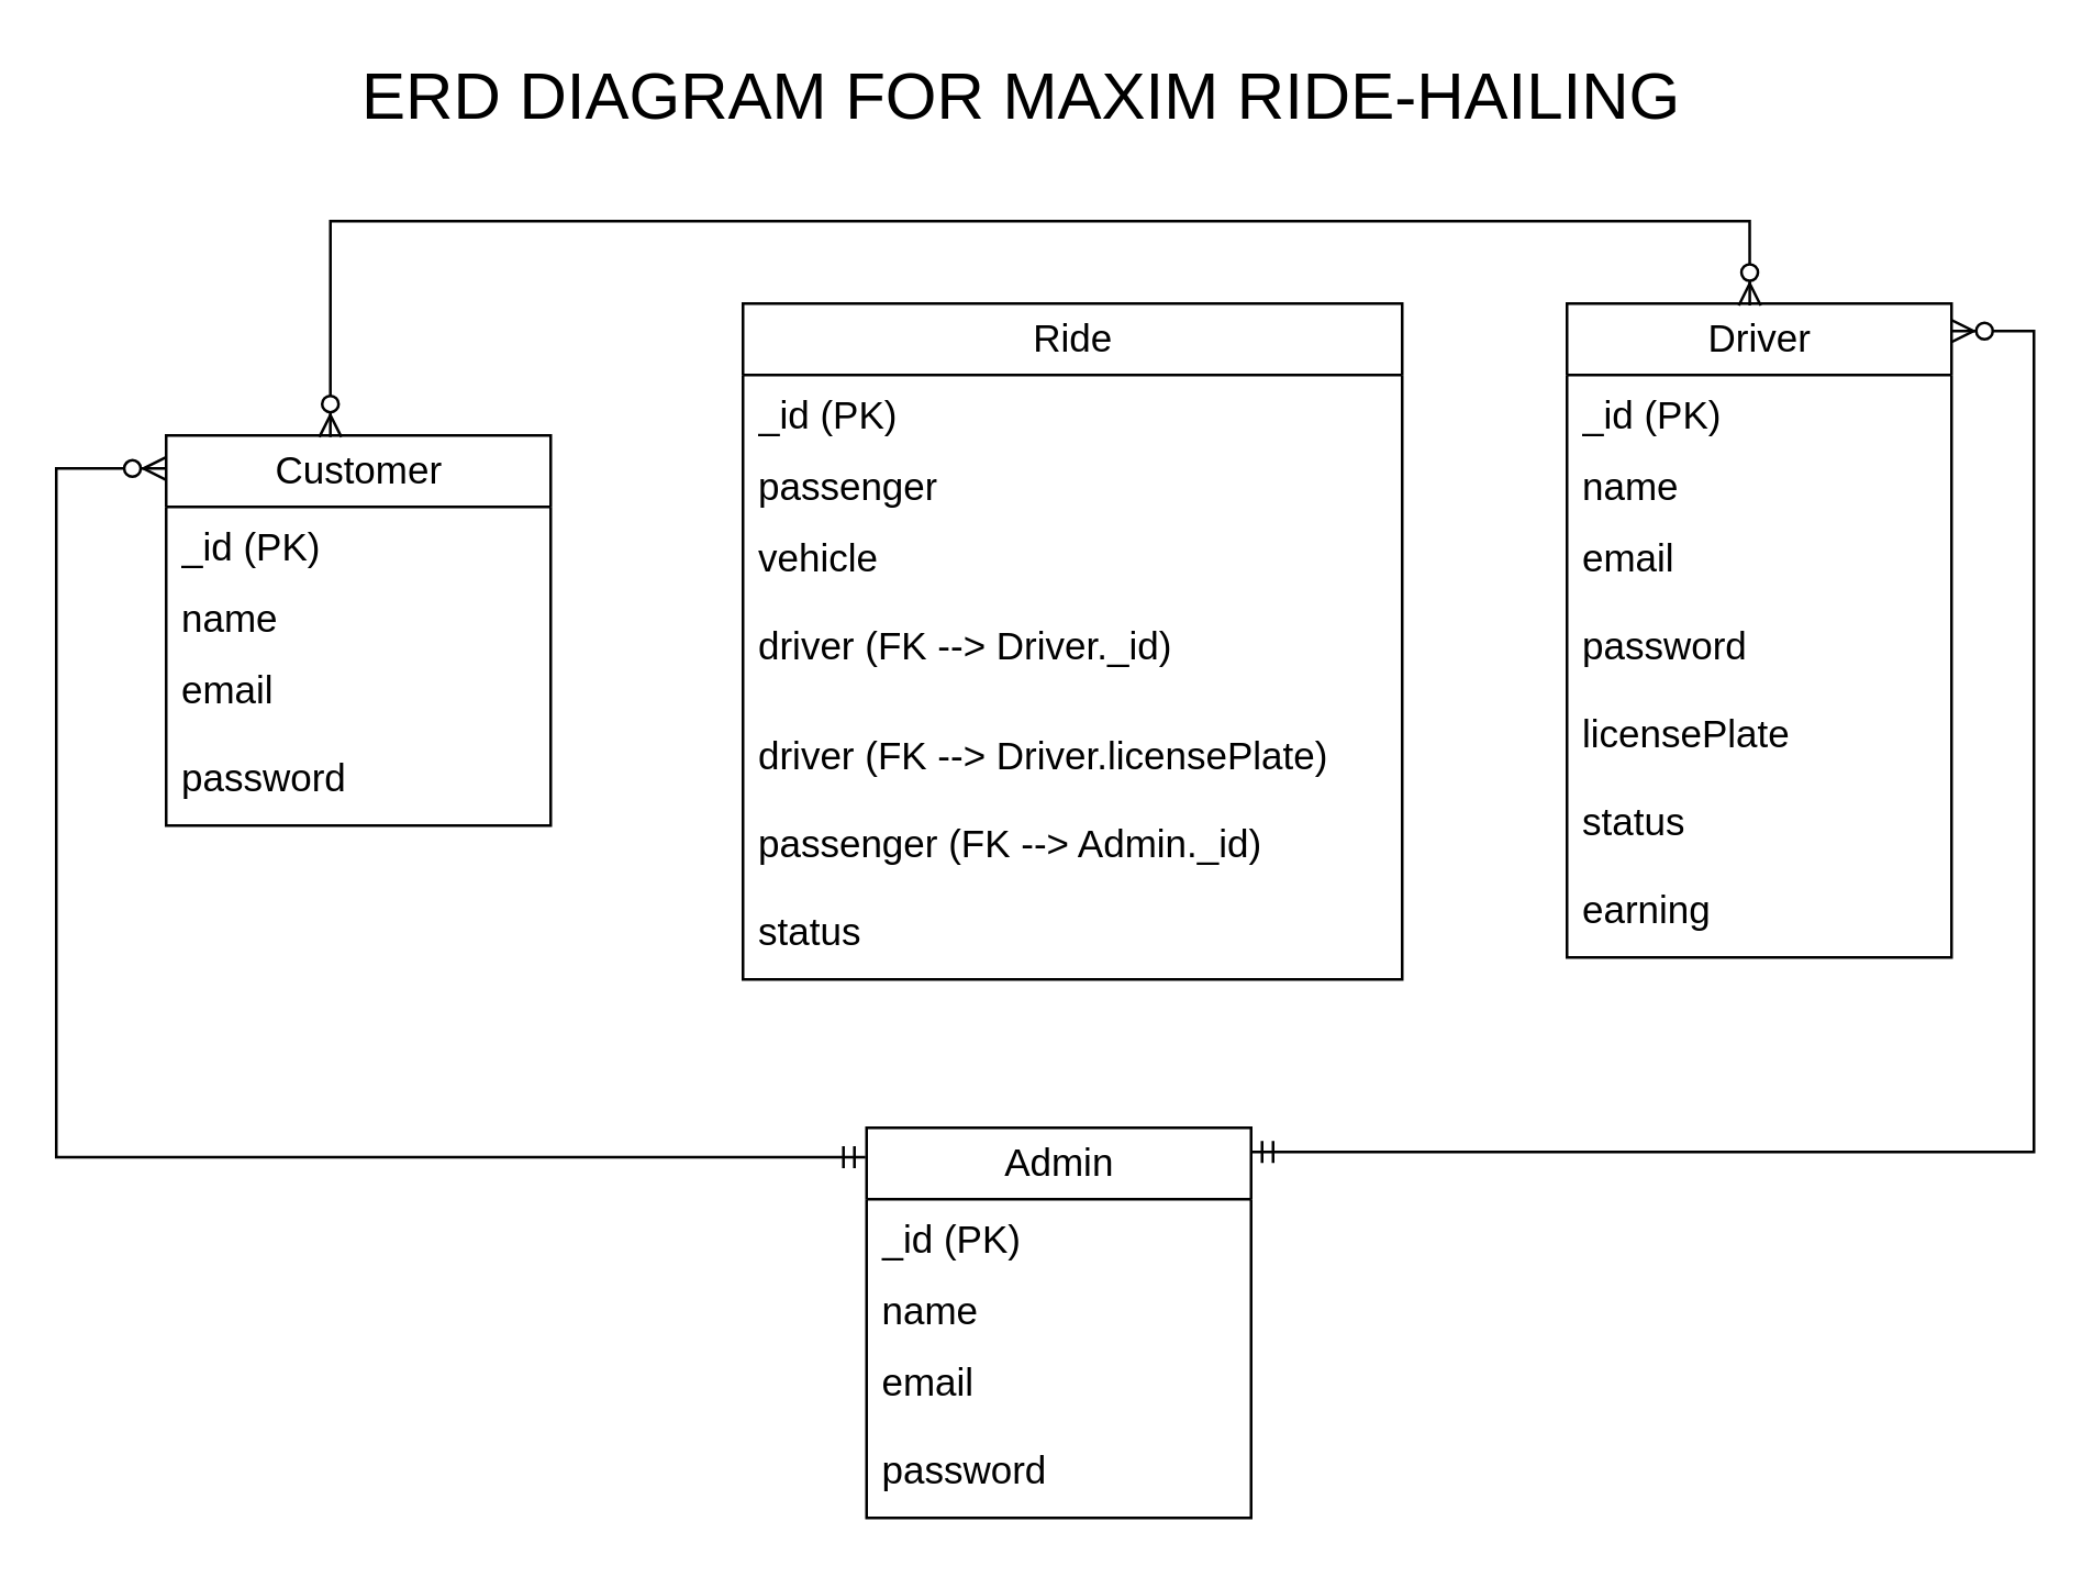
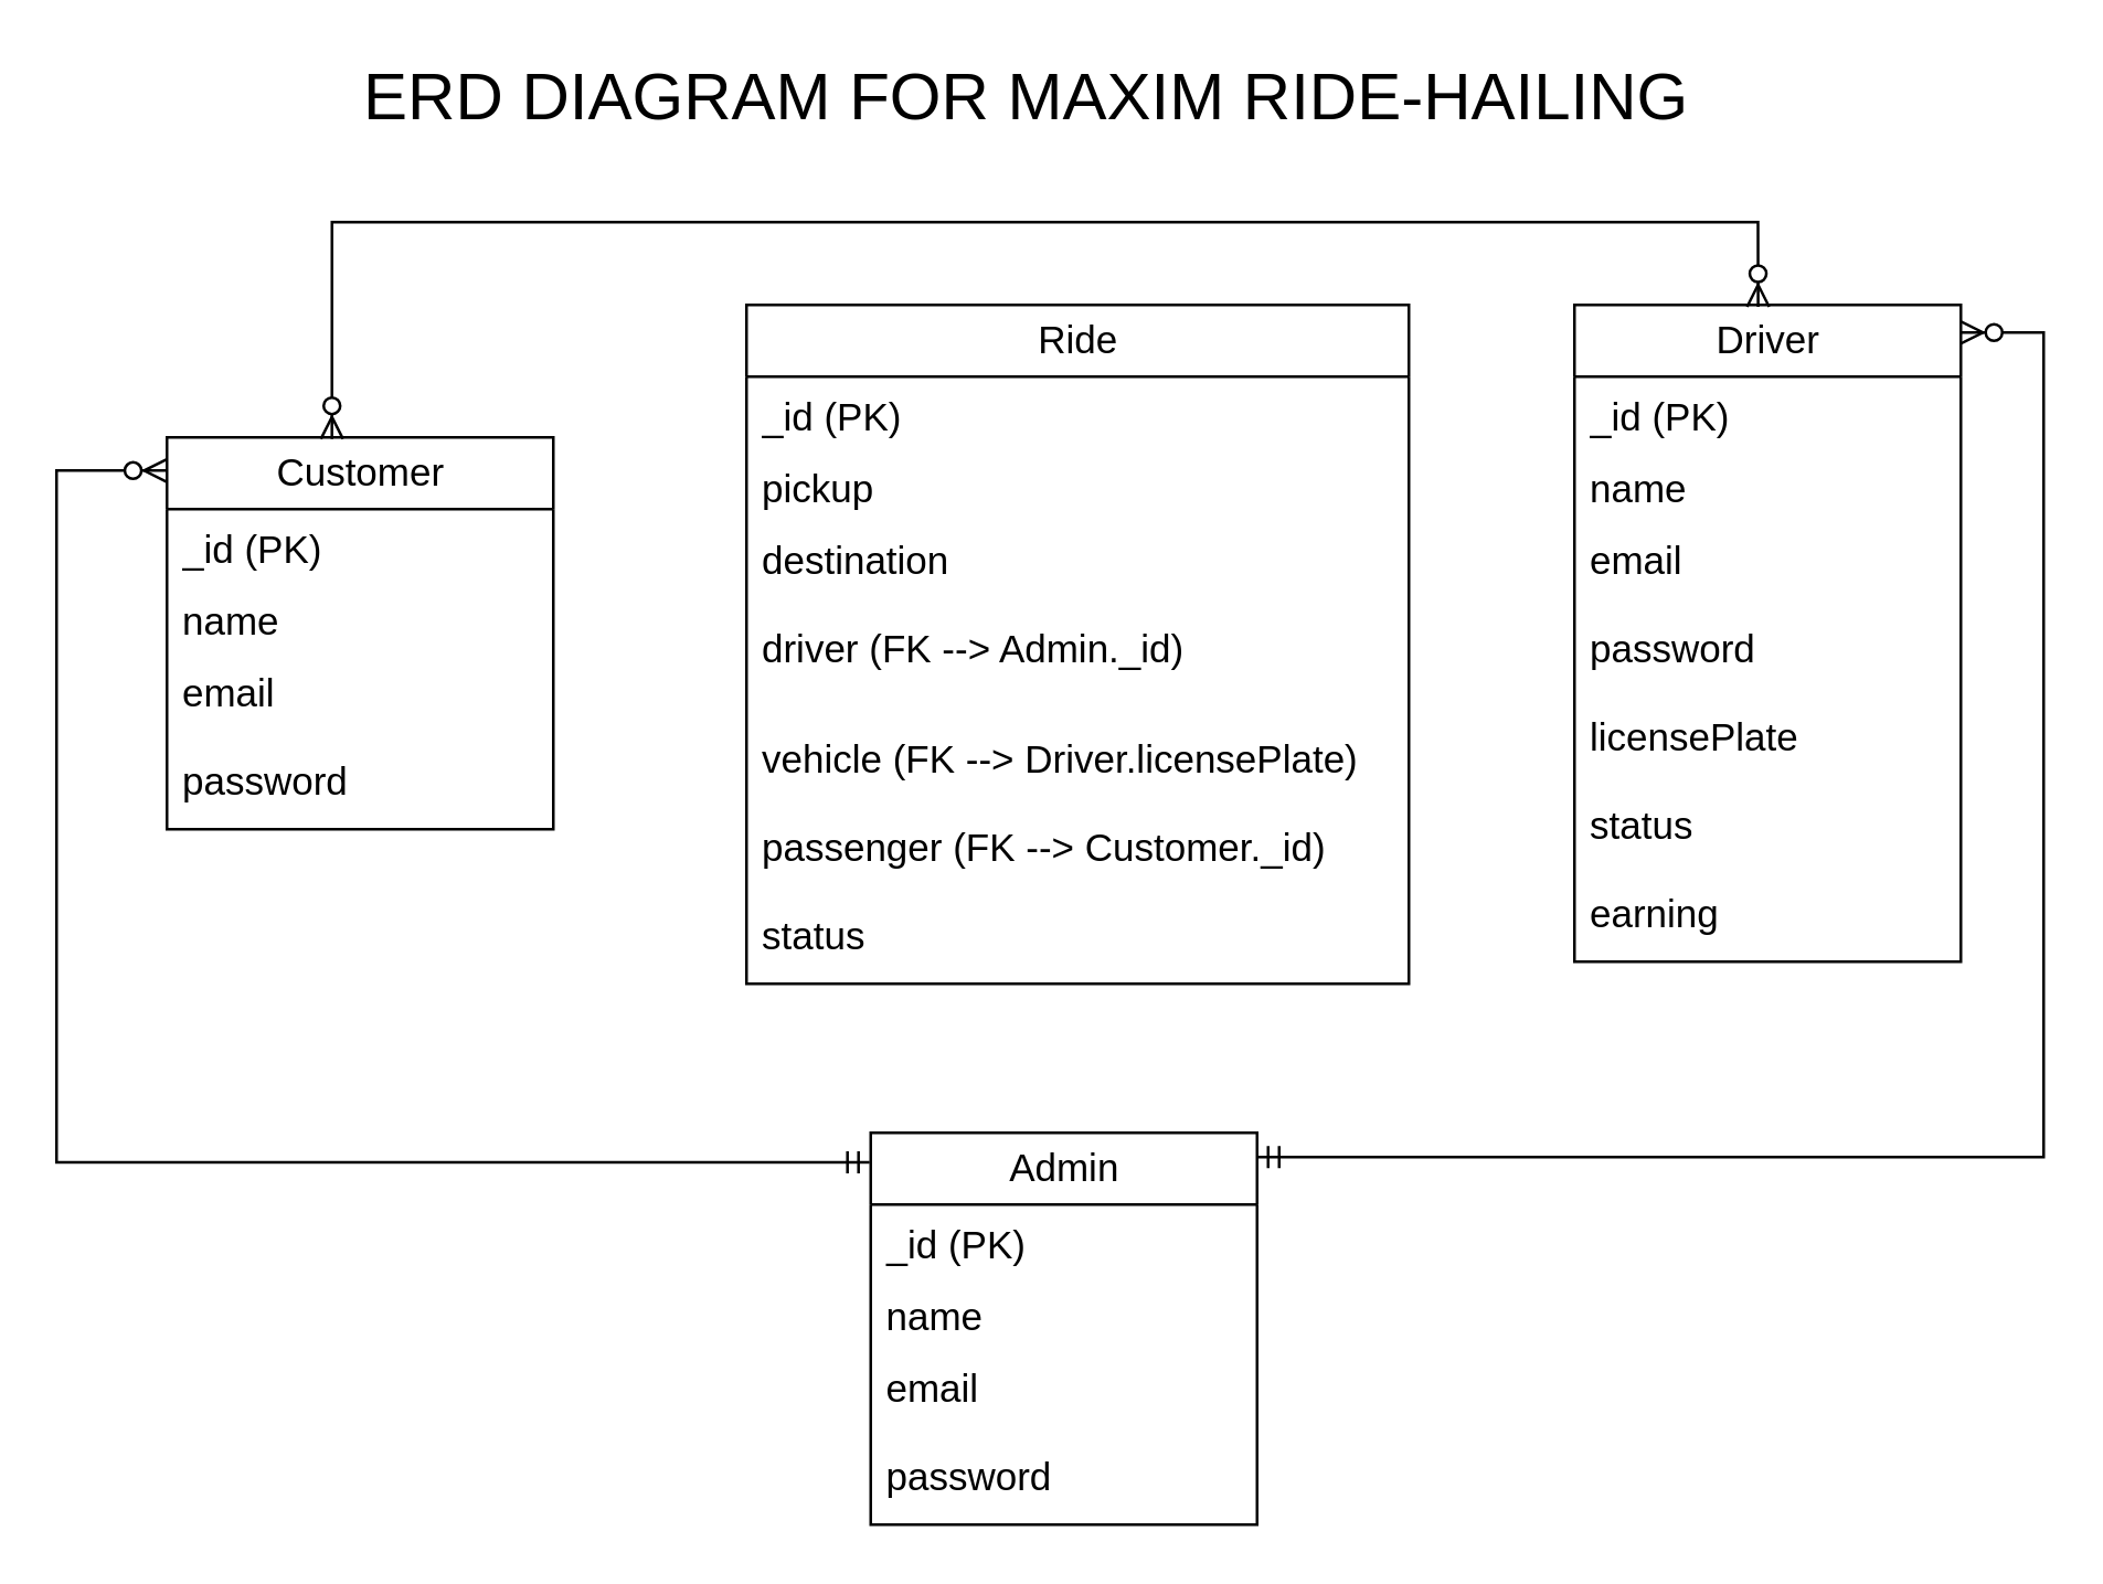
  <mxCell id="0" />
  <mxCell id="1" parent="0" />
  <mxCell id="2" value="Customer" style="swimlane;fontStyle=0;childLayout=stackLayout;horizontal=1;startSize=26;fillColor=none;horizontalStack=0;resizeParent=1;resizeParentMax=0;resizeLast=0;collapsible=1;marginBottom=0;html=1;strokeColor=default;align=center;verticalAlign=middle;fontFamily=Helvetica;fontSize=14;fontColor=default;" vertex="1" parent="1"><mxGeometry x="60" y="158" width="140" height="142" as="geometry" /></mxCell>
  <mxCell id="3" value="_id (PK)" style="text;strokeColor=none;fillColor=none;align=left;verticalAlign=top;spacingLeft=4;spacingRight=4;overflow=hidden;rotatable=0;points=[[0,0.5],[1,0.5]];portConstraint=eastwest;whiteSpace=wrap;html=1;fontFamily=Helvetica;fontSize=14;fontColor=default;fontStyle=0;horizontal=1;" vertex="1" parent="2"><mxGeometry y="26" width="140" height="26" as="geometry" /></mxCell>
  <mxCell id="4" value="name" style="text;strokeColor=none;fillColor=none;align=left;verticalAlign=top;spacingLeft=4;spacingRight=4;overflow=hidden;rotatable=0;points=[[0,0.5],[1,0.5]];portConstraint=eastwest;whiteSpace=wrap;html=1;fontFamily=Helvetica;fontSize=14;fontColor=default;fontStyle=0;horizontal=1;" vertex="1" parent="2"><mxGeometry y="52" width="140" height="26" as="geometry" /></mxCell>
  <mxCell id="5" value="email&amp;nbsp;" style="text;strokeColor=none;fillColor=none;align=left;verticalAlign=top;spacingLeft=4;spacingRight=4;overflow=hidden;rotatable=0;points=[[0,0.5],[1,0.5]];portConstraint=eastwest;whiteSpace=wrap;html=1;fontFamily=Helvetica;fontSize=14;fontColor=default;fontStyle=0;horizontal=1;" vertex="1" parent="2"><mxGeometry y="78" width="140" height="32" as="geometry" /></mxCell>
  <mxCell id="6" value="password" style="text;strokeColor=none;fillColor=none;align=left;verticalAlign=top;spacingLeft=4;spacingRight=4;overflow=hidden;rotatable=0;points=[[0,0.5],[1,0.5]];portConstraint=eastwest;whiteSpace=wrap;html=1;fontFamily=Helvetica;fontSize=14;fontColor=default;fontStyle=0;horizontal=1;" vertex="1" parent="2"><mxGeometry y="110" width="140" height="32" as="geometry" /></mxCell>
  <mxCell id="7" value="Ride" style="swimlane;fontStyle=0;childLayout=stackLayout;horizontal=1;startSize=26;fillColor=none;horizontalStack=0;resizeParent=1;resizeParentMax=0;resizeLast=0;collapsible=1;marginBottom=0;html=1;strokeColor=default;align=center;verticalAlign=middle;fontFamily=Helvetica;fontSize=14;fontColor=default;" vertex="1" parent="1"><mxGeometry x="270" y="110" width="240" height="246" as="geometry" /></mxCell>
  <mxCell id="8" value="_id (PK)" style="text;strokeColor=none;fillColor=none;align=left;verticalAlign=top;spacingLeft=4;spacingRight=4;overflow=hidden;rotatable=0;points=[[0,0.5],[1,0.5]];portConstraint=eastwest;whiteSpace=wrap;html=1;fontFamily=Helvetica;fontSize=14;fontColor=default;fontStyle=0;horizontal=1;" vertex="1" parent="7"><mxGeometry y="26" width="240" height="26" as="geometry" /></mxCell>
- <mxCell id="9" value="passenger" style="text;strokeColor=none;fillColor=none;align=left;verticalAlign=top;spacingLeft=4;spacingRight=4;overflow=hidden;rotatable=0;points=[[0,0.5],[1,0.5]];portConstraint=eastwest;whiteSpace=wrap;html=1;fontFamily=Helvetica;fontSize=14;fontColor=default;fontStyle=0;horizontal=1;" vertex="1" parent="7"><mxGeometry y="52" width="240" height="26" as="geometry" /></mxCell>
- <mxCell id="10" value="vehicle" style="text;strokeColor=none;fillColor=none;align=left;verticalAlign=top;spacingLeft=4;spacingRight=4;overflow=hidden;rotatable=0;points=[[0,0.5],[1,0.5]];portConstraint=eastwest;whiteSpace=wrap;html=1;fontFamily=Helvetica;fontSize=14;fontColor=default;fontStyle=0;horizontal=1;" vertex="1" parent="7"><mxGeometry y="78" width="240" height="32" as="geometry" /></mxCell>
- <mxCell id="11" value="driver (FK --&amp;gt; Driver._id)" style="text;strokeColor=none;fillColor=none;align=left;verticalAlign=top;spacingLeft=4;spacingRight=4;overflow=hidden;rotatable=0;points=[[0,0.5],[1,0.5]];portConstraint=eastwest;whiteSpace=wrap;html=1;fontFamily=Helvetica;fontSize=14;fontColor=default;fontStyle=0;horizontal=1;" vertex="1" parent="7"><mxGeometry y="110" width="240" height="40" as="geometry" /></mxCell>
- <mxCell id="12" value="driver (FK --&amp;gt; Driver.licensePlate)" style="text;strokeColor=none;fillColor=none;align=left;verticalAlign=top;spacingLeft=4;spacingRight=4;overflow=hidden;rotatable=0;points=[[0,0.5],[1,0.5]];portConstraint=eastwest;whiteSpace=wrap;html=1;fontFamily=Helvetica;fontSize=14;fontColor=default;fontStyle=0;horizontal=1;" vertex="1" parent="7"><mxGeometry y="150" width="240" height="32" as="geometry" /></mxCell>
- <mxCell id="13" value="passenger (FK --&amp;gt; Admin._id)" style="text;strokeColor=none;fillColor=none;align=left;verticalAlign=top;spacingLeft=4;spacingRight=4;overflow=hidden;rotatable=0;points=[[0,0.5],[1,0.5]];portConstraint=eastwest;whiteSpace=wrap;html=1;fontFamily=Helvetica;fontSize=14;fontColor=default;fontStyle=0;horizontal=1;" vertex="1" parent="7"><mxGeometry y="182" width="240" height="32" as="geometry" /></mxCell>
+ <mxCell id="9" value="pickup" style="text;strokeColor=none;fillColor=none;align=left;verticalAlign=top;spacingLeft=4;spacingRight=4;overflow=hidden;rotatable=0;points=[[0,0.5],[1,0.5]];portConstraint=eastwest;whiteSpace=wrap;html=1;fontFamily=Helvetica;fontSize=14;fontColor=default;fontStyle=0;horizontal=1;" vertex="1" parent="7"><mxGeometry y="52" width="240" height="26" as="geometry" /></mxCell>
+ <mxCell id="10" value="destination" style="text;strokeColor=none;fillColor=none;align=left;verticalAlign=top;spacingLeft=4;spacingRight=4;overflow=hidden;rotatable=0;points=[[0,0.5],[1,0.5]];portConstraint=eastwest;whiteSpace=wrap;html=1;fontFamily=Helvetica;fontSize=14;fontColor=default;fontStyle=0;horizontal=1;" vertex="1" parent="7"><mxGeometry y="78" width="240" height="32" as="geometry" /></mxCell>
+ <mxCell id="11" value="driver (FK --&amp;gt; Admin._id)" style="text;strokeColor=none;fillColor=none;align=left;verticalAlign=top;spacingLeft=4;spacingRight=4;overflow=hidden;rotatable=0;points=[[0,0.5],[1,0.5]];portConstraint=eastwest;whiteSpace=wrap;html=1;fontFamily=Helvetica;fontSize=14;fontColor=default;fontStyle=0;horizontal=1;" vertex="1" parent="7"><mxGeometry y="110" width="240" height="40" as="geometry" /></mxCell>
+ <mxCell id="12" value="vehicle (FK --&amp;gt; Driver.licensePlate)" style="text;strokeColor=none;fillColor=none;align=left;verticalAlign=top;spacingLeft=4;spacingRight=4;overflow=hidden;rotatable=0;points=[[0,0.5],[1,0.5]];portConstraint=eastwest;whiteSpace=wrap;html=1;fontFamily=Helvetica;fontSize=14;fontColor=default;fontStyle=0;horizontal=1;" vertex="1" parent="7"><mxGeometry y="150" width="240" height="32" as="geometry" /></mxCell>
+ <mxCell id="13" value="passenger (FK --&amp;gt; Customer._id)" style="text;strokeColor=none;fillColor=none;align=left;verticalAlign=top;spacingLeft=4;spacingRight=4;overflow=hidden;rotatable=0;points=[[0,0.5],[1,0.5]];portConstraint=eastwest;whiteSpace=wrap;html=1;fontFamily=Helvetica;fontSize=14;fontColor=default;fontStyle=0;horizontal=1;" vertex="1" parent="7"><mxGeometry y="182" width="240" height="32" as="geometry" /></mxCell>
  <mxCell id="14" value="status&amp;nbsp;" style="text;strokeColor=none;fillColor=none;align=left;verticalAlign=top;spacingLeft=4;spacingRight=4;overflow=hidden;rotatable=0;points=[[0,0.5],[1,0.5]];portConstraint=eastwest;whiteSpace=wrap;html=1;fontFamily=Helvetica;fontSize=14;fontColor=default;fontStyle=0;horizontal=1;" vertex="1" parent="7"><mxGeometry y="214" width="240" height="32" as="geometry" /></mxCell>
  <mxCell id="15" value="Driver" style="swimlane;fontStyle=0;childLayout=stackLayout;horizontal=1;startSize=26;fillColor=none;horizontalStack=0;resizeParent=1;resizeParentMax=0;resizeLast=0;collapsible=1;marginBottom=0;html=1;strokeColor=default;align=center;verticalAlign=middle;fontFamily=Helvetica;fontSize=14;fontColor=default;" vertex="1" parent="1"><mxGeometry x="570" y="110" width="140" height="238" as="geometry" /></mxCell>
  <mxCell id="16" value="_id (PK)" style="text;strokeColor=none;fillColor=none;align=left;verticalAlign=top;spacingLeft=4;spacingRight=4;overflow=hidden;rotatable=0;points=[[0,0.5],[1,0.5]];portConstraint=eastwest;whiteSpace=wrap;html=1;fontFamily=Helvetica;fontSize=14;fontColor=default;fontStyle=0;horizontal=1;" vertex="1" parent="15"><mxGeometry y="26" width="140" height="26" as="geometry" /></mxCell>
  <mxCell id="17" value="name" style="text;strokeColor=none;fillColor=none;align=left;verticalAlign=top;spacingLeft=4;spacingRight=4;overflow=hidden;rotatable=0;points=[[0,0.5],[1,0.5]];portConstraint=eastwest;whiteSpace=wrap;html=1;fontFamily=Helvetica;fontSize=14;fontColor=default;fontStyle=0;horizontal=1;" vertex="1" parent="15"><mxGeometry y="52" width="140" height="26" as="geometry" /></mxCell>
  <mxCell id="18" value="email" style="text;strokeColor=none;fillColor=none;align=left;verticalAlign=top;spacingLeft=4;spacingRight=4;overflow=hidden;rotatable=0;points=[[0,0.5],[1,0.5]];portConstraint=eastwest;whiteSpace=wrap;html=1;fontFamily=Helvetica;fontSize=14;fontColor=default;fontStyle=0;horizontal=1;" vertex="1" parent="15"><mxGeometry y="78" width="140" height="32" as="geometry" /></mxCell>
  <mxCell id="19" value="password" style="text;strokeColor=none;fillColor=none;align=left;verticalAlign=top;spacingLeft=4;spacingRight=4;overflow=hidden;rotatable=0;points=[[0,0.5],[1,0.5]];portConstraint=eastwest;whiteSpace=wrap;html=1;fontFamily=Helvetica;fontSize=14;fontColor=default;fontStyle=0;horizontal=1;" vertex="1" parent="15"><mxGeometry y="110" width="140" height="32" as="geometry" /></mxCell>
  <mxCell id="20" value="licensePlate" style="text;strokeColor=none;fillColor=none;align=left;verticalAlign=top;spacingLeft=4;spacingRight=4;overflow=hidden;rotatable=0;points=[[0,0.5],[1,0.5]];portConstraint=eastwest;whiteSpace=wrap;html=1;fontFamily=Helvetica;fontSize=14;fontColor=default;fontStyle=0;horizontal=1;" vertex="1" parent="15"><mxGeometry y="142" width="140" height="32" as="geometry" /></mxCell>
  <mxCell id="21" value="status" style="text;strokeColor=none;fillColor=none;align=left;verticalAlign=top;spacingLeft=4;spacingRight=4;overflow=hidden;rotatable=0;points=[[0,0.5],[1,0.5]];portConstraint=eastwest;whiteSpace=wrap;html=1;fontFamily=Helvetica;fontSize=14;fontColor=default;fontStyle=0;horizontal=1;" vertex="1" parent="15"><mxGeometry y="174" width="140" height="32" as="geometry" /></mxCell>
  <mxCell id="22" value="earning" style="text;strokeColor=none;fillColor=none;align=left;verticalAlign=top;spacingLeft=4;spacingRight=4;overflow=hidden;rotatable=0;points=[[0,0.5],[1,0.5]];portConstraint=eastwest;whiteSpace=wrap;html=1;fontFamily=Helvetica;fontSize=14;fontColor=default;fontStyle=0;horizontal=1;" vertex="1" parent="15"><mxGeometry y="206" width="140" height="32" as="geometry" /></mxCell>
  <mxCell id="23" value="Admin" style="swimlane;fontStyle=0;childLayout=stackLayout;horizontal=1;startSize=26;fillColor=none;horizontalStack=0;resizeParent=1;resizeParentMax=0;resizeLast=0;collapsible=1;marginBottom=0;html=1;strokeColor=default;align=center;verticalAlign=middle;fontFamily=Helvetica;fontSize=14;fontColor=default;" vertex="1" parent="1"><mxGeometry x="315" y="410" width="140" height="142" as="geometry" /></mxCell>
  <mxCell id="24" value="_id (PK)" style="text;strokeColor=none;fillColor=none;align=left;verticalAlign=top;spacingLeft=4;spacingRight=4;overflow=hidden;rotatable=0;points=[[0,0.5],[1,0.5]];portConstraint=eastwest;whiteSpace=wrap;html=1;fontFamily=Helvetica;fontSize=14;fontColor=default;fontStyle=0;horizontal=1;" vertex="1" parent="23"><mxGeometry y="26" width="140" height="26" as="geometry" /></mxCell>
  <mxCell id="25" value="name" style="text;strokeColor=none;fillColor=none;align=left;verticalAlign=top;spacingLeft=4;spacingRight=4;overflow=hidden;rotatable=0;points=[[0,0.5],[1,0.5]];portConstraint=eastwest;whiteSpace=wrap;html=1;fontFamily=Helvetica;fontSize=14;fontColor=default;fontStyle=0;horizontal=1;" vertex="1" parent="23"><mxGeometry y="52" width="140" height="26" as="geometry" /></mxCell>
  <mxCell id="26" value="email&amp;nbsp;" style="text;strokeColor=none;fillColor=none;align=left;verticalAlign=top;spacingLeft=4;spacingRight=4;overflow=hidden;rotatable=0;points=[[0,0.5],[1,0.5]];portConstraint=eastwest;whiteSpace=wrap;html=1;fontFamily=Helvetica;fontSize=14;fontColor=default;fontStyle=0;horizontal=1;" vertex="1" parent="23"><mxGeometry y="78" width="140" height="32" as="geometry" /></mxCell>
  <mxCell id="27" value="password" style="text;strokeColor=none;fillColor=none;align=left;verticalAlign=top;spacingLeft=4;spacingRight=4;overflow=hidden;rotatable=0;points=[[0,0.5],[1,0.5]];portConstraint=eastwest;whiteSpace=wrap;html=1;fontFamily=Helvetica;fontSize=14;fontColor=default;fontStyle=0;horizontal=1;" vertex="1" parent="23"><mxGeometry y="110" width="140" height="32" as="geometry" /></mxCell>
  <mxCell id="28" value="" style="edgeStyle=orthogonalEdgeStyle;fontSize=12;html=1;endArrow=ERzeroToMany;endFill=1;startArrow=ERzeroToMany;rounded=0;strokeColor=default;align=center;verticalAlign=middle;fontFamily=Helvetica;fontColor=default;fontStyle=0;labelBackgroundColor=default;horizontal=1;exitX=0.427;exitY=0.004;exitDx=0;exitDy=0;exitPerimeter=0;entryX=0.574;entryY=0.003;entryDx=0;entryDy=0;entryPerimeter=0;" edge="1" parent="1" source="2"><mxGeometry width="100" height="100" relative="1" as="geometry"><mxPoint x="110.02" y="157.006" as="sourcePoint" /><mxPoint x="636.54" y="110.714" as="targetPoint" /><Array as="points"><mxPoint x="120" y="80" /><mxPoint x="637" y="80" /></Array></mxGeometry></mxCell>
  <mxCell id="29" value="" style="edgeStyle=orthogonalEdgeStyle;fontSize=12;html=1;endArrow=ERzeroToMany;startArrow=ERmandOne;rounded=0;strokeColor=default;align=center;verticalAlign=middle;fontFamily=Helvetica;fontColor=default;fontStyle=0;labelBackgroundColor=default;horizontal=1;entryX=-0.002;entryY=0.115;entryDx=0;entryDy=0;entryPerimeter=0;exitX=-0.003;exitY=0.075;exitDx=0;exitDy=0;exitPerimeter=0;" edge="1" parent="1" source="23"><mxGeometry width="100" height="100" relative="1" as="geometry"><mxPoint x="310" y="420" as="sourcePoint" /><mxPoint x="59.72" y="170.03" as="targetPoint" /><Array as="points"><mxPoint x="20" y="421" /><mxPoint x="20" y="170" /></Array></mxGeometry></mxCell>
  <mxCell id="30" value="" style="edgeStyle=orthogonalEdgeStyle;fontSize=12;html=1;endArrow=ERzeroToMany;startArrow=ERmandOne;rounded=0;strokeColor=default;align=center;verticalAlign=middle;fontFamily=Helvetica;fontColor=default;fontStyle=0;labelBackgroundColor=default;horizontal=1;exitX=1.018;exitY=0.087;exitDx=0;exitDy=0;exitPerimeter=0;" edge="1" parent="1"><mxGeometry width="100" height="100" relative="1" as="geometry"><mxPoint x="455" y="418.784" as="sourcePoint" /><mxPoint x="710" y="120" as="targetPoint" /><Array as="points"><mxPoint x="740" y="419" /><mxPoint x="740" y="120" /></Array></mxGeometry></mxCell>
  <mxCell id="31" value="&lt;font style=&quot;font-size: 24px;&quot;&gt;ERD DIAGRAM FOR MAXIM RIDE-HAILING&amp;nbsp;&lt;/font&gt;" style="text;html=1;align=center;verticalAlign=middle;whiteSpace=wrap;rounded=0;fontFamily=Helvetica;fontSize=12;fontColor=default;fontStyle=0;labelBackgroundColor=default;horizontal=1;" vertex="1" parent="1"><mxGeometry x="110" y="20" width="530" height="30" as="geometry" /></mxCell>
